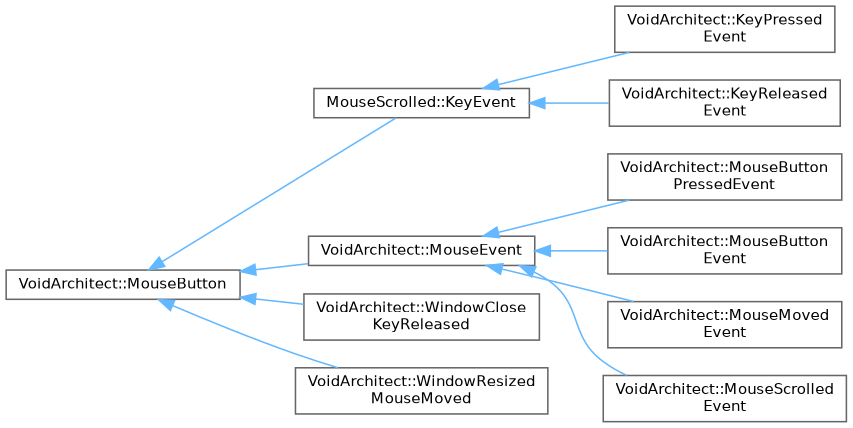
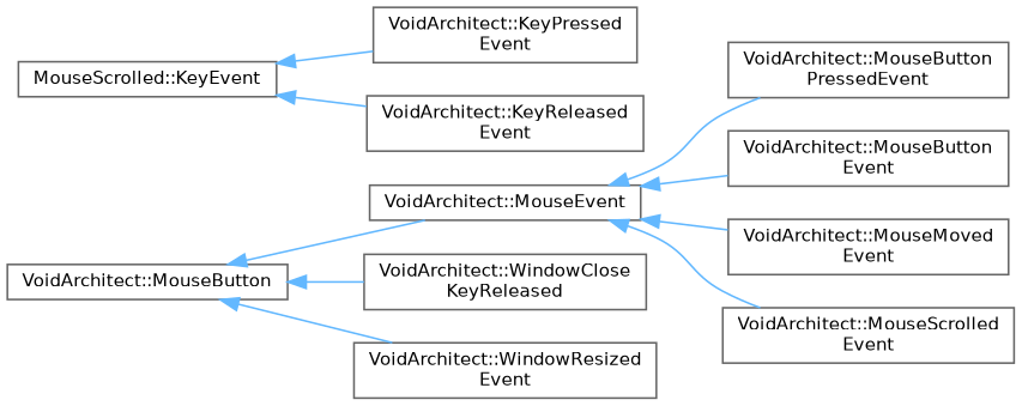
  digraph {
    rankdir=LR
    node [color=grey40 fillcolor=white fontname=Helvetica fontsize=10 shape=box style=filled]
    edge [color=steelblue1 dir=back fontname=Helvetica fontsize=10 labelfontname=Helvetica labelfontsize=10 style=solid]
    n1 [height=0.2 label="VoidArchitect::MouseButton" width=0.4]
    n2 [height=0.2 label="MouseScrolled::KeyEvent" width=0.4]
    n3 [height=0.2 label="VoidArchitect::MouseEvent" width=0.4]
    n4 [height=0.2 label="VoidArchitect::WindowClose\lKeyReleased" width=0.4]
-   n5 [height=0.2 label="VoidArchitect::WindowResized\lMouseMoved" width=0.4]
+   n5 [height=0.2 label="VoidArchitect::WindowResized\lEvent" width=0.4]
    n6 [height=0.2 label="VoidArchitect::KeyPressed\lEvent" width=0.4]
    n7 [height=0.2 label="VoidArchitect::KeyReleased\lEvent" width=0.4]
    n8 [height=0.2 label="VoidArchitect::MouseButton\lPressedEvent" width=0.4]
    n9 [height=0.2 label="VoidArchitect::MouseButton\lEvent" width=0.4]
    n10 [height=0.2 label="VoidArchitect::MouseMoved\lEvent" width=0.4]
    n11 [height=0.2 label="VoidArchitect::MouseScrolled\lEvent" width=0.4]
-   n1 -> n2
    n1 -> n3
    n1 -> n4
    n1 -> n5
    n2 -> n6
    n2 -> n7
    n3 -> n8
    n3 -> n9
    n3 -> n10
    n3 -> n11
  }
